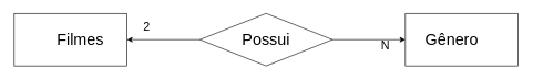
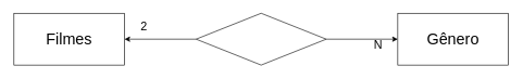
  <mxCell id="0" />
  <mxCell id="1" parent="0" />
  <mxCell id="2" value="" style="rounded=0;whiteSpace=wrap;html=1;" vertex="1" parent="1"><mxGeometry x="20" y="20" width="170" height="80" as="geometry" /></mxCell>
  <mxCell id="3" value="" style="rounded=0;whiteSpace=wrap;html=1;" vertex="1" parent="1"><mxGeometry x="610" y="20" width="170" height="80" as="geometry" /></mxCell>
  <mxCell id="4" style="edgeStyle=orthogonalEdgeStyle;rounded=0;orthogonalLoop=1;jettySize=auto;html=1;" edge="1" parent="1" source="6" target="3"><mxGeometry relative="1" as="geometry" /></mxCell>
  <mxCell id="5" style="edgeStyle=orthogonalEdgeStyle;rounded=0;orthogonalLoop=1;jettySize=auto;html=1;" edge="1" parent="1" source="6" target="2"><mxGeometry relative="1" as="geometry" /></mxCell>
  <mxCell id="6" value="" style="rhombus;whiteSpace=wrap;html=1;" vertex="1" parent="1"><mxGeometry x="300" y="20" width="200" height="80" as="geometry" /></mxCell>
- <mxCell id="7" value="&lt;font style=&quot;font-size: 24px&quot;&gt;Filmes&lt;/font&gt;" style="text;html=1;strokeColor=none;fillColor=none;align=center;verticalAlign=middle;whiteSpace=wrap;rounded=0;" vertex="1" parent="1"><mxGeometry x="60" y="30" width="120" height="60" as="geometry" /></mxCell>
- <mxCell id="8" value="&lt;span style=&quot;font-size: 24px&quot;&gt;Possui&lt;/span&gt;" style="text;html=1;strokeColor=none;fillColor=none;align=center;verticalAlign=middle;whiteSpace=wrap;rounded=0;" vertex="1" parent="1"><mxGeometry x="340" y="30" width="120" height="60" as="geometry" /></mxCell>
- <mxCell id="9" value="&lt;span style=&quot;font-size: 24px&quot;&gt;Gênero&lt;/span&gt;" style="text;html=1;strokeColor=none;fillColor=none;align=center;verticalAlign=middle;whiteSpace=wrap;rounded=0;" vertex="1" parent="1"><mxGeometry x="620" y="30" width="120" height="60" as="geometry" /></mxCell>
+ <mxCell id="7" value="&lt;font style=&quot;font-size: 24px&quot;&gt;Filmes&lt;/font&gt;" style="text;html=1;strokeColor=none;fillColor=none;align=center;verticalAlign=middle;whiteSpace=wrap;rounded=0;" vertex="1" parent="1"><mxGeometry x="45" y="30" width="120" height="60" as="geometry" /></mxCell>
+ <mxCell id="9" value="&lt;span style=&quot;font-size: 24px&quot;&gt;Gênero&lt;/span&gt;" style="text;html=1;strokeColor=none;fillColor=none;align=center;verticalAlign=middle;whiteSpace=wrap;rounded=0;" vertex="1" parent="1"><mxGeometry x="635" y="30" width="120" height="60" as="geometry" /></mxCell>
  <mxCell id="10" value="&lt;span style=&quot;font-size: 18px&quot;&gt;2&lt;/span&gt;" style="text;html=1;strokeColor=none;fillColor=none;align=center;verticalAlign=middle;whiteSpace=wrap;rounded=0;" vertex="1" parent="1"><mxGeometry x="200" y="30" width="40" height="20" as="geometry" /></mxCell>
  <mxCell id="11" value="&lt;span style=&quot;font-size: 18px&quot;&gt;N&lt;/span&gt;" style="text;html=1;strokeColor=none;fillColor=none;align=center;verticalAlign=middle;whiteSpace=wrap;rounded=0;" vertex="1" parent="1"><mxGeometry x="560" y="60" width="40" height="20" as="geometry" /></mxCell>
